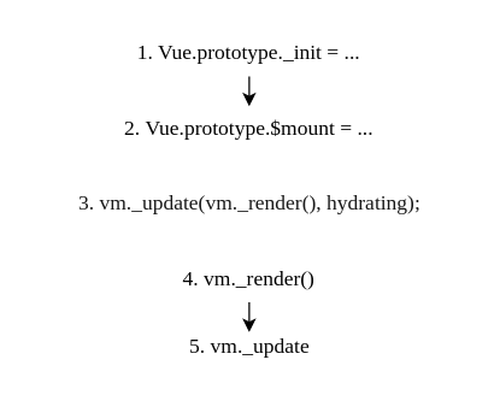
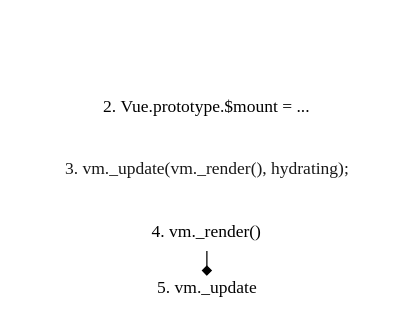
  <mxCell id="0" />
  <mxCell id="1" parent="0" />
- <mxCell id="2" style="edgeStyle=none;html=1;fontFamily=Times New Roman;fontSize=14;fontColor=#050505;strokeColor=#000000;" edge="1" parent="1" source="3" target="4"><mxGeometry relative="1" as="geometry" /></mxCell>
- <mxCell id="3" value="&lt;font color=&quot;#030303&quot; style=&quot;font-size: 14px;&quot;&gt;&lt;span style=&quot;font-size: 14px;&quot;&gt;1. Vue&lt;/span&gt;&lt;span style=&quot;font-size: 14px;&quot;&gt;.&lt;/span&gt;&lt;span style=&quot;font-size: 14px;&quot;&gt;prototype&lt;/span&gt;&lt;span style=&quot;font-size: 14px;&quot;&gt;.&lt;/span&gt;&lt;span style=&quot;font-size: 14px;&quot;&gt;_init = ...&lt;/span&gt;&lt;/font&gt;" style="text;html=1;strokeColor=none;fillColor=none;align=center;verticalAlign=middle;whiteSpace=wrap;rounded=0;fontSize=14;fontFamily=Times New Roman;" parent="1" vertex="1"><mxGeometry x="50" y="20" width="230" height="30" as="geometry" /></mxCell>
  <mxCell id="4" value="&lt;font color=&quot;#000000&quot; style=&quot;font-size: 14px&quot;&gt;2.&amp;nbsp;&lt;span style=&quot;font-size: 14px&quot;&gt;Vue&lt;/span&gt;&lt;span style=&quot;font-size: 14px&quot;&gt;.&lt;/span&gt;&lt;span style=&quot;font-size: 14px&quot;&gt;prototype&lt;/span&gt;&lt;span style=&quot;font-size: 14px&quot;&gt;.&lt;/span&gt;&lt;span style=&quot;font-size: 14px&quot;&gt;$mount = ...&lt;/span&gt;&lt;/font&gt;" style="text;html=1;strokeColor=none;fillColor=none;align=center;verticalAlign=middle;whiteSpace=wrap;rounded=0;fontSize=14;fontFamily=Times New Roman;" parent="1" vertex="1"><mxGeometry x="20" y="70" width="290" height="30" as="geometry" /></mxCell>
  <mxCell id="5" value="&lt;font color=&quot;#191919&quot; style=&quot;font-size: 14px;&quot;&gt;3.&amp;nbsp;&lt;span style=&quot;font-size: 14px;&quot;&gt;vm&lt;/span&gt;&lt;span style=&quot;font-size: 14px;&quot;&gt;.&lt;/span&gt;&lt;span style=&quot;font-size: 14px;&quot;&gt;_update&lt;/span&gt;&lt;span style=&quot;font-size: 14px;&quot;&gt;(&lt;/span&gt;&lt;span style=&quot;font-size: 14px;&quot;&gt;vm&lt;/span&gt;&lt;span style=&quot;font-size: 14px;&quot;&gt;.&lt;/span&gt;&lt;span style=&quot;font-size: 14px;&quot;&gt;_render&lt;/span&gt;&lt;span style=&quot;font-size: 14px;&quot;&gt;(), &lt;/span&gt;&lt;span style=&quot;font-size: 14px;&quot;&gt;hydrating&lt;/span&gt;&lt;span style=&quot;font-size: 14px;&quot;&gt;);&lt;/span&gt;&lt;/font&gt;" style="text;html=1;strokeColor=none;fillColor=none;align=center;verticalAlign=middle;whiteSpace=wrap;rounded=0;fontSize=14;fontFamily=Times New Roman;" parent="1" vertex="1"><mxGeometry x="22.5" y="120" width="285" height="30" as="geometry" /></mxCell>
- <mxCell id="6" style="edgeStyle=none;html=1;entryX=0.5;entryY=0;entryDx=0;entryDy=0;fontFamily=Times New Roman;fontSize=14;fontColor=#050505;strokeColor=#000000;" edge="1" parent="1" source="7" target="8"><mxGeometry relative="1" as="geometry" /></mxCell>
+ <mxCell id="6" style="edgeStyle=none;html=1;entryX=0.5;entryY=0;entryDx=0;entryDy=0;fontFamily=Times New Roman;fontSize=14;fontColor=#050505;strokeColor=#000000;endArrow=diamond;" edge="1" parent="1" source="7" target="8"><mxGeometry relative="1" as="geometry" /></mxCell>
  <mxCell id="7" value="&lt;font color=&quot;#000000&quot; style=&quot;font-size: 14px;&quot;&gt;4.&amp;nbsp;&lt;span style=&quot;font-size: 14px;&quot;&gt;vm&lt;/span&gt;&lt;span style=&quot;font-size: 14px;&quot;&gt;.&lt;/span&gt;&lt;span style=&quot;font-size: 14px;&quot;&gt;_render&lt;/span&gt;&lt;span style=&quot;font-size: 14px;&quot;&gt;()&lt;/span&gt;&lt;/font&gt;" style="text;html=1;strokeColor=none;fillColor=none;align=center;verticalAlign=middle;whiteSpace=wrap;rounded=0;fontSize=14;fontFamily=Times New Roman;" parent="1" vertex="1"><mxGeometry x="85" y="170" width="160" height="30" as="geometry" /></mxCell>
  <mxCell id="8" value="&lt;font color=&quot;#050505&quot; style=&quot;font-size: 14px;&quot;&gt;5.&amp;nbsp;&lt;span style=&quot;font-size: 14px;&quot;&gt;vm&lt;/span&gt;&lt;span style=&quot;font-size: 14px;&quot;&gt;.&lt;/span&gt;&lt;span style=&quot;font-size: 14px;&quot;&gt;_update&lt;/span&gt;&lt;/font&gt;" style="text;html=1;strokeColor=none;fillColor=none;align=center;verticalAlign=middle;whiteSpace=wrap;rounded=0;fontSize=14;fontFamily=Times New Roman;" parent="1" vertex="1"><mxGeometry x="106.5" y="220" width="117" height="20" as="geometry" /></mxCell>
